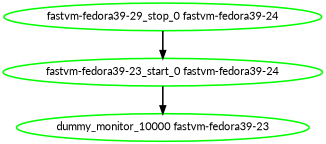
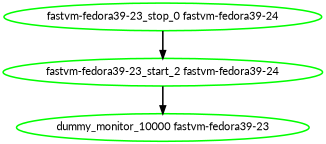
  digraph {
    fontname=Lato
    node [color=green fontcolor=black fontname=Lato style=bold]
    edge [fontname=Lato style=bold]
-   "fastvm-fedora39-23_start_0 fastvm-fedora39-24"
+   "fastvm-fedora39-23_start_0 fastvm-fedora39-24" [label="fastvm-fedora39-23_start_2 fastvm-fedora39-24"]
    "dummy_monitor_10000 fastvm-fedora39-23"
-   "fastvm-fedora39-23_stop_0 fastvm-fedora39-24" [label="fastvm-fedora39-29_stop_0 fastvm-fedora39-24"]
+   "fastvm-fedora39-23_stop_0 fastvm-fedora39-24"
    "fastvm-fedora39-23_start_0 fastvm-fedora39-24" -> "dummy_monitor_10000 fastvm-fedora39-23"
    "fastvm-fedora39-23_stop_0 fastvm-fedora39-24" -> "fastvm-fedora39-23_start_0 fastvm-fedora39-24"
  }
